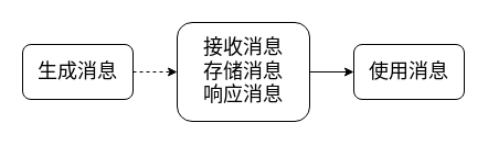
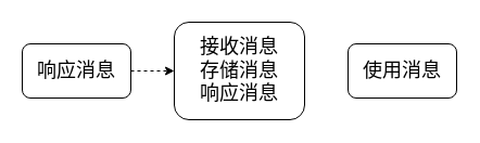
  <mxCell id="0" />
  <mxCell id="1" parent="0" />
  <mxCell id="2" style="edgeStyle=orthogonalEdgeStyle;rounded=0;orthogonalLoop=1;jettySize=auto;html=1;entryX=0;entryY=0.5;entryDx=0;entryDy=0;dashed=1;" edge="1" parent="1" source="3" target="5"><mxGeometry relative="1" as="geometry" /></mxCell>
- <mxCell id="3" value="&lt;font style=&quot;font-size: 18px&quot;&gt;生成消息&lt;/font&gt;" style="rounded=1;whiteSpace=wrap;html=1;" vertex="1" parent="1"><mxGeometry x="20" y="40" width="100" height="50" as="geometry" /></mxCell>
- <mxCell id="4" style="edgeStyle=orthogonalEdgeStyle;rounded=0;orthogonalLoop=1;jettySize=auto;html=1;entryX=0;entryY=0.5;entryDx=0;entryDy=0;" edge="1" parent="1" source="5" target="6"><mxGeometry relative="1" as="geometry" /></mxCell>
+ <mxCell id="3" value="&lt;font style=&quot;font-size: 18px&quot;&gt;响应消息&lt;/font&gt;" style="rounded=1;whiteSpace=wrap;html=1;" vertex="1" parent="1"><mxGeometry x="20" y="40" width="100" height="50" as="geometry" /></mxCell>
  <mxCell id="5" value="&lt;font style=&quot;font-size: 18px&quot;&gt;接收消息&lt;br&gt;存储消息&lt;br&gt;响应消息&lt;/font&gt;" style="rounded=1;whiteSpace=wrap;html=1;" vertex="1" parent="1"><mxGeometry x="160" y="20" width="120" height="90" as="geometry" /></mxCell>
  <mxCell id="6" value="&lt;font style=&quot;font-size: 18px&quot;&gt;使用消息&lt;/font&gt;" style="rounded=1;whiteSpace=wrap;html=1;" vertex="1" parent="1"><mxGeometry x="320" y="40" width="100" height="50" as="geometry" /></mxCell>
